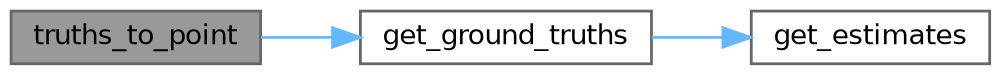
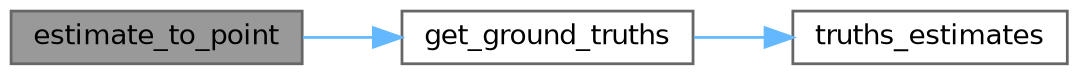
  digraph {
    rankdir=LR
    node [color=grey40 fillcolor=white fontname=Helvetica fontsize=10 shape=box style=filled]
    edge [color=steelblue1 fontname=Helvetica fontsize=10 labelfontname=Helvetica labelfontsize=10 style=solid]
-   n1 [color=gray40 fillcolor=grey60 fontcolor=black height=0.2 label=truths_to_point width=0.4]
+   n1 [color=gray40 fillcolor=grey60 fontcolor=black height=0.2 label=estimate_to_point width=0.4]
    n2 [height=0.2 label=get_ground_truths width=0.4]
-   n3 [height=0.2 label=get_estimates width=0.4]
+   n3 [height=0.2 label=truths_estimates width=0.4]
    n1 -> n2
    n2 -> n3
  }
